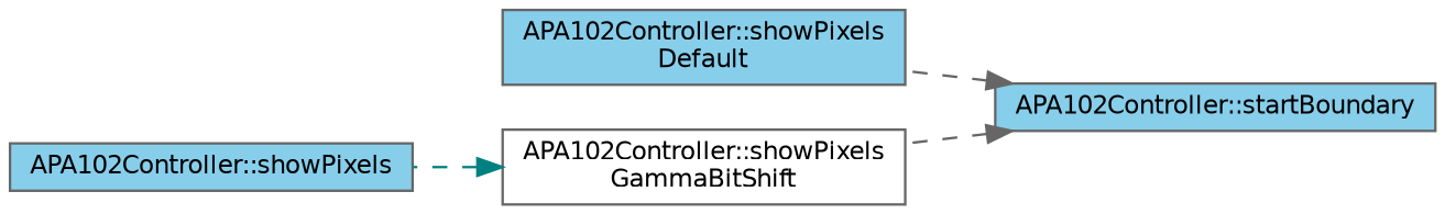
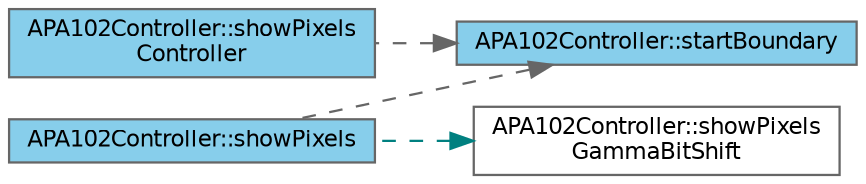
  digraph {
    rankdir=RL
    node [color=grey40 fillcolor=skyblue fontname=Helvetica fontsize=10 shape=box style=filled]
    edge [color=gray40 dir=back fontname=Helvetica fontsize=10 labelfontname=Helvetica labelfontsize=10 style=dashed]
    n1 [color=gray40 fontcolor=black height=0.2 label="APA102Controller::startBoundary" width=0.4]
-   n2 [height=0.2 label="APA102Controller::showPixels\lDefault" width=0.4]
+   n2 [height=0.2 label="APA102Controller::showPixels\lController" width=0.4]
    n3 [fillcolor=white height=0.2 label="APA102Controller::showPixels\lGammaBitShift" width=0.4]
    n4 [height=0.2 label="APA102Controller::showPixels" width=0.4]
    n1 -> n2
-   n1 -> n3
+   n1 -> n4
    n3 -> n4 [color=teal]
  }
